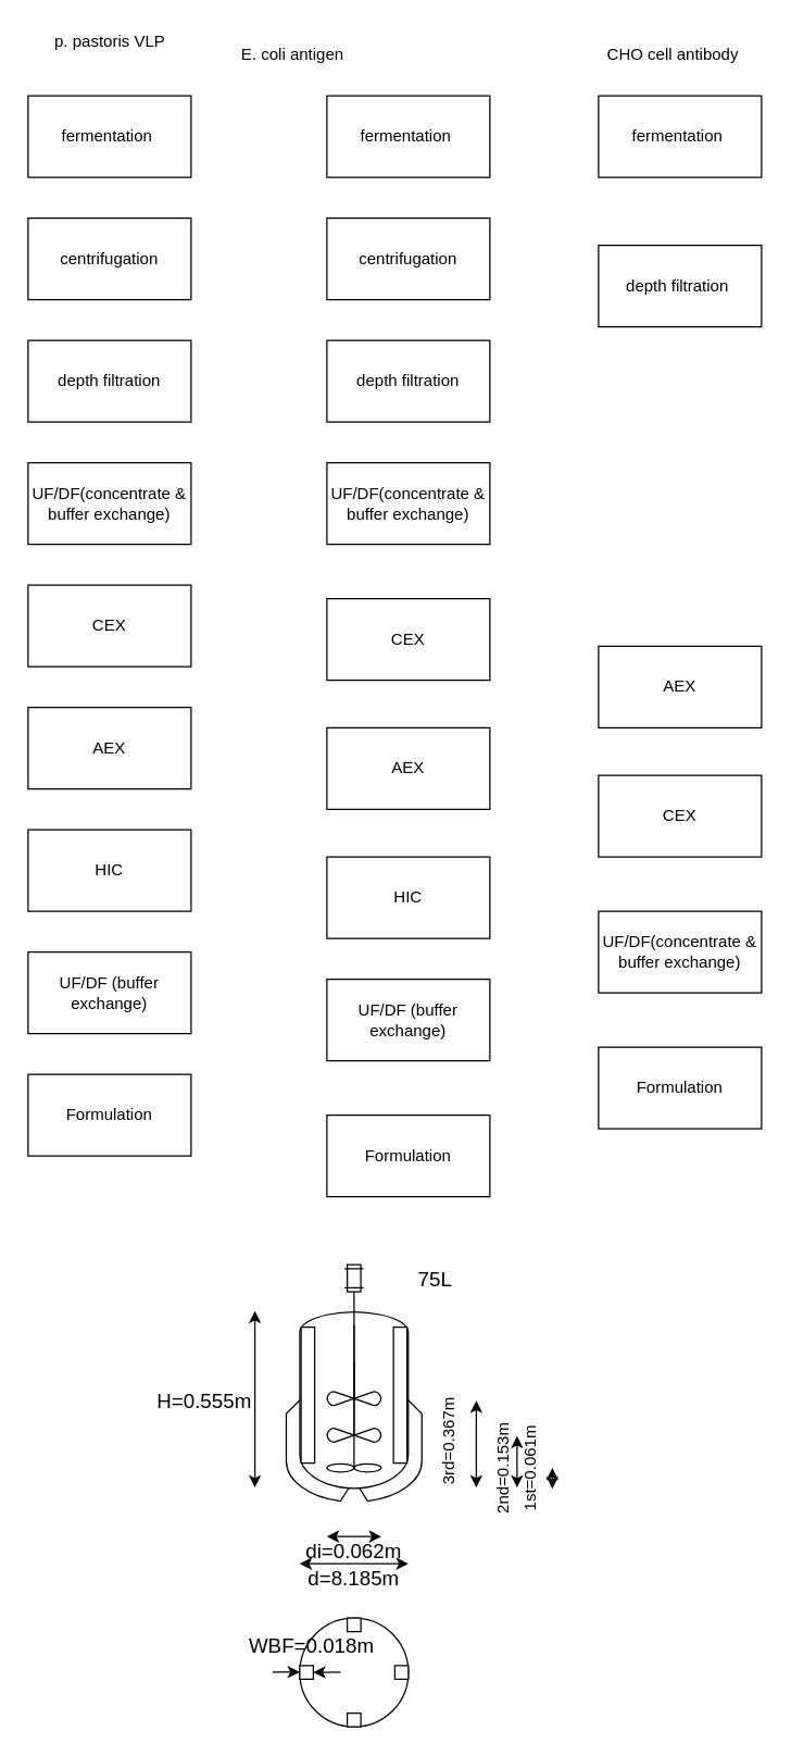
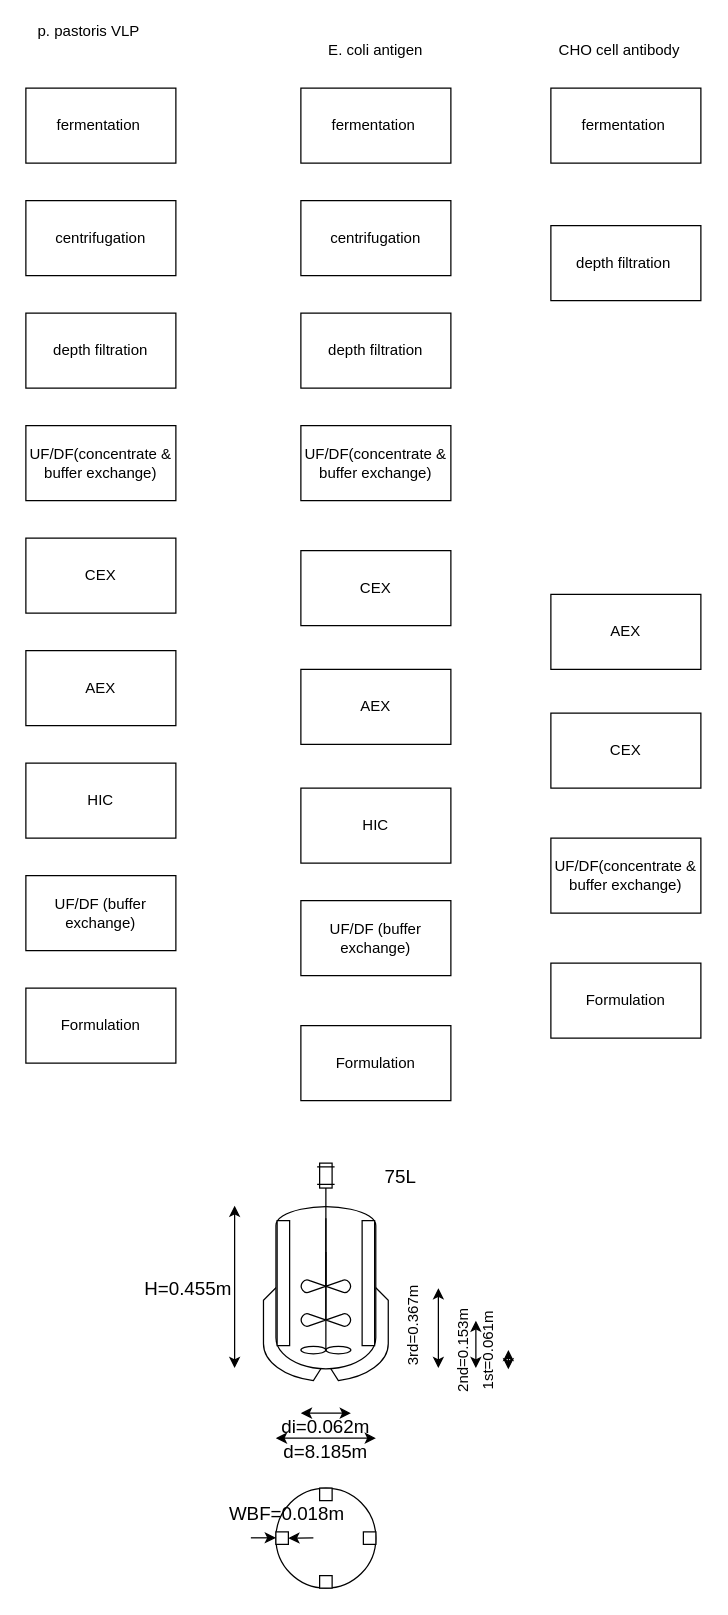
  <mxCell id="0" />
  <mxCell id="1" parent="0" />
  <mxCell id="2" value="fermentation&amp;nbsp;" style="rounded=0;whiteSpace=wrap;html=1;" vertex="1" parent="1"><mxGeometry x="20" y="70" width="120" height="60" as="geometry" /></mxCell>
  <mxCell id="3" value="centrifugation" style="rounded=0;whiteSpace=wrap;html=1;" vertex="1" parent="1"><mxGeometry x="20" y="160" width="120" height="60" as="geometry" /></mxCell>
  <mxCell id="4" value="depth filtration" style="rounded=0;whiteSpace=wrap;html=1;" vertex="1" parent="1"><mxGeometry x="20" y="250" width="120" height="60" as="geometry" /></mxCell>
- <mxCell id="5" value="p. pastoris VLP" style="text;html=1;align=center;verticalAlign=middle;resizable=0;points=[];autosize=1;" vertex="1" parent="1"><mxGeometry x="30" y="20" width="100" height="20" as="geometry" /></mxCell>
+ <mxCell id="5" value="p. pastoris VLP" style="text;html=1;align=center;verticalAlign=middle;resizable=0;points=[];autosize=1;" vertex="1" parent="1"><mxGeometry x="20" y="15" width="100" height="20" as="geometry" /></mxCell>
  <mxCell id="6" value="CEX" style="rounded=0;whiteSpace=wrap;html=1;" vertex="1" parent="1"><mxGeometry x="20" y="430" width="120" height="60" as="geometry" /></mxCell>
  <mxCell id="7" value="AEX" style="rounded=0;whiteSpace=wrap;html=1;" vertex="1" parent="1"><mxGeometry x="20" y="520" width="120" height="60" as="geometry" /></mxCell>
  <mxCell id="8" value="HIC" style="rounded=0;whiteSpace=wrap;html=1;" vertex="1" parent="1"><mxGeometry x="20" y="610" width="120" height="60" as="geometry" /></mxCell>
  <mxCell id="9" value="UF/DF (buffer exchange)" style="rounded=0;whiteSpace=wrap;html=1;" vertex="1" parent="1"><mxGeometry x="20" y="700" width="120" height="60" as="geometry" /></mxCell>
  <mxCell id="10" value="Formulation" style="rounded=0;whiteSpace=wrap;html=1;" vertex="1" parent="1"><mxGeometry x="20" y="790" width="120" height="60" as="geometry" /></mxCell>
  <mxCell id="11" value="UF/DF(concentrate &amp;amp; buffer exchange)" style="rounded=0;whiteSpace=wrap;html=1;" vertex="1" parent="1"><mxGeometry x="20" y="340" width="120" height="60" as="geometry" /></mxCell>
  <mxCell id="12" value="" style="group" vertex="1" connectable="0" parent="1"><mxGeometry x="210" y="930" width="100" height="174" as="geometry" /></mxCell>
  <mxCell id="13" value="" style="shape=mxgraph.pid.vessels.jacketed_mixing_vessel;html=1;pointerEvents=1;align=center;verticalLabelPosition=bottom;verticalAlign=top;dashed=0;" vertex="1" parent="12"><mxGeometry width="100" height="174" as="geometry" /></mxCell>
  <mxCell id="14" value="" style="shape=mxgraph.pid.agitators.agitator_(propeller);html=1;pointerEvents=1;align=center;verticalLabelPosition=bottom;verticalAlign=top;dashed=0;" vertex="1" parent="12"><mxGeometry x="30" y="71" width="40" height="60" as="geometry" /></mxCell>
  <mxCell id="15" value="" style="shape=mxgraph.pid.agitators.agitator_(propeller);html=1;pointerEvents=1;align=center;verticalLabelPosition=bottom;verticalAlign=top;dashed=0;" vertex="1" parent="12"><mxGeometry x="30" y="44" width="40" height="60" as="geometry" /></mxCell>
  <mxCell id="16" value="" style="rounded=0;whiteSpace=wrap;html=1;" vertex="1" parent="12"><mxGeometry x="11" y="46" width="10" height="100" as="geometry" /></mxCell>
  <mxCell id="17" value="" style="rounded=0;whiteSpace=wrap;html=1;" vertex="1" parent="12"><mxGeometry x="79" y="46" width="10" height="100" as="geometry" /></mxCell>
  <mxCell id="18" value="" style="endArrow=classic;startArrow=classic;html=1;" edge="1" parent="1"><mxGeometry width="50" height="50" relative="1" as="geometry"><mxPoint x="220" y="1150" as="sourcePoint" /><mxPoint x="300" y="1150" as="targetPoint" /></mxGeometry></mxCell>
  <mxCell id="19" value="" style="endArrow=classic;startArrow=classic;html=1;" edge="1" parent="1"><mxGeometry width="50" height="50" relative="1" as="geometry"><mxPoint x="240" y="1130" as="sourcePoint" /><mxPoint x="280" y="1130" as="targetPoint" /></mxGeometry></mxCell>
  <mxCell id="20" value="" style="endArrow=classic;startArrow=classic;html=1;" edge="1" parent="1"><mxGeometry width="50" height="50" relative="1" as="geometry"><mxPoint x="187" y="1094" as="sourcePoint" /><mxPoint x="187" y="964" as="targetPoint" /></mxGeometry></mxCell>
  <mxCell id="21" value="&lt;font style=&quot;font-size: 15px&quot;&gt;d=8.185m&lt;/font&gt;" style="text;html=1;strokeColor=none;fillColor=none;align=center;verticalAlign=middle;whiteSpace=wrap;rounded=0;" vertex="1" parent="1"><mxGeometry x="240" y="1150" width="40" height="20" as="geometry" /></mxCell>
  <mxCell id="22" value="&lt;font style=&quot;font-size: 15px&quot;&gt;di=0.062m&lt;/font&gt;" style="text;html=1;strokeColor=none;fillColor=none;align=center;verticalAlign=middle;whiteSpace=wrap;rounded=0;" vertex="1" parent="1"><mxGeometry x="240" y="1130" width="40" height="20" as="geometry" /></mxCell>
- <mxCell id="23" value="&lt;font style=&quot;font-size: 15px&quot;&gt;H=0.555m&lt;/font&gt;" style="text;html=1;strokeColor=none;fillColor=none;align=center;verticalAlign=middle;whiteSpace=wrap;rounded=0;" vertex="1" parent="1"><mxGeometry x="130" y="1020" width="40" height="20" as="geometry" /></mxCell>
+ <mxCell id="23" value="&lt;font style=&quot;font-size: 15px&quot;&gt;H=0.455m&lt;/font&gt;" style="text;html=1;strokeColor=none;fillColor=none;align=center;verticalAlign=middle;whiteSpace=wrap;rounded=0;" vertex="1" parent="1"><mxGeometry x="130" y="1020" width="40" height="20" as="geometry" /></mxCell>
  <mxCell id="24" value="" style="endArrow=classic;startArrow=classic;html=1;" edge="1" parent="1"><mxGeometry width="50" height="50" relative="1" as="geometry"><mxPoint x="350" y="1094" as="sourcePoint" /><mxPoint x="350" y="1030" as="targetPoint" /></mxGeometry></mxCell>
  <mxCell id="25" value="" style="endArrow=classic;startArrow=classic;html=1;" edge="1" parent="1"><mxGeometry width="50" height="50" relative="1" as="geometry"><mxPoint x="380" y="1094" as="sourcePoint" /><mxPoint x="380" y="1056" as="targetPoint" /></mxGeometry></mxCell>
  <mxCell id="26" value="" style="endArrow=classic;startArrow=classic;html=1;" edge="1" parent="1"><mxGeometry width="50" height="50" relative="1" as="geometry"><mxPoint x="406" y="1095" as="sourcePoint" /><mxPoint x="406" y="1079.5" as="targetPoint" /></mxGeometry></mxCell>
  <mxCell id="27" value="3rd=0.367m" style="text;html=1;strokeColor=none;fillColor=none;align=center;verticalAlign=middle;whiteSpace=wrap;rounded=0;rotation=-90;" vertex="1" parent="1"><mxGeometry x="310" y="1050" width="40" height="20" as="geometry" /></mxCell>
  <mxCell id="28" value="2nd=0.153m" style="text;html=1;strokeColor=none;fillColor=none;align=center;verticalAlign=middle;whiteSpace=wrap;rounded=0;rotation=-90;" vertex="1" parent="1"><mxGeometry x="350" y="1070" width="40" height="20" as="geometry" /></mxCell>
  <mxCell id="29" value="1st=0.061m" style="text;html=1;strokeColor=none;fillColor=none;align=center;verticalAlign=middle;whiteSpace=wrap;rounded=0;rotation=-90;" vertex="1" parent="1"><mxGeometry x="370" y="1070" width="40" height="20" as="geometry" /></mxCell>
  <mxCell id="30" value="&lt;font style=&quot;font-size: 15px&quot;&gt;75L&lt;/font&gt;" style="text;html=1;strokeColor=none;fillColor=none;align=center;verticalAlign=middle;whiteSpace=wrap;rounded=0;" vertex="1" parent="1"><mxGeometry x="300" y="930" width="40" height="20" as="geometry" /></mxCell>
  <mxCell id="31" value="" style="ellipse;whiteSpace=wrap;html=1;aspect=fixed;" vertex="1" parent="1"><mxGeometry x="220" y="1190" width="80" height="80" as="geometry" /></mxCell>
  <mxCell id="32" value="" style="whiteSpace=wrap;html=1;aspect=fixed;" vertex="1" parent="1"><mxGeometry x="220" y="1225" width="10" height="10" as="geometry" /></mxCell>
  <mxCell id="33" value="" style="whiteSpace=wrap;html=1;aspect=fixed;" vertex="1" parent="1"><mxGeometry x="290" y="1225" width="10" height="10" as="geometry" /></mxCell>
  <mxCell id="34" value="" style="whiteSpace=wrap;html=1;aspect=fixed;" vertex="1" parent="1"><mxGeometry x="255" y="1260" width="10" height="10" as="geometry" /></mxCell>
  <mxCell id="35" value="" style="whiteSpace=wrap;html=1;aspect=fixed;" vertex="1" parent="1"><mxGeometry x="255" y="1190" width="10" height="10" as="geometry" /></mxCell>
  <mxCell id="36" value="" style="endArrow=classic;html=1;" edge="1" parent="1"><mxGeometry width="50" height="50" relative="1" as="geometry"><mxPoint x="200" y="1229.76" as="sourcePoint" /><mxPoint x="220" y="1229.76" as="targetPoint" /></mxGeometry></mxCell>
  <mxCell id="37" value="" style="endArrow=classic;html=1;" edge="1" parent="1"><mxGeometry width="50" height="50" relative="1" as="geometry"><mxPoint x="250" y="1229.76" as="sourcePoint" /><mxPoint x="230" y="1230" as="targetPoint" /></mxGeometry></mxCell>
  <mxCell id="38" value="&lt;font style=&quot;font-size: 15px&quot;&gt;WBF=0.018m&lt;/font&gt;" style="text;html=1;strokeColor=none;fillColor=none;align=center;verticalAlign=middle;whiteSpace=wrap;rounded=0;" vertex="1" parent="1"><mxGeometry x="209" y="1200" width="40" height="20" as="geometry" /></mxCell>
  <mxCell id="39" value="fermentation&amp;nbsp;" style="rounded=0;whiteSpace=wrap;html=1;" vertex="1" parent="1"><mxGeometry x="240" y="70" width="120" height="60" as="geometry" /></mxCell>
  <mxCell id="40" value="centrifugation" style="rounded=0;whiteSpace=wrap;html=1;" vertex="1" parent="1"><mxGeometry x="240" y="160" width="120" height="60" as="geometry" /></mxCell>
  <mxCell id="41" value="depth filtration" style="rounded=0;whiteSpace=wrap;html=1;" vertex="1" parent="1"><mxGeometry x="240" y="250" width="120" height="60" as="geometry" /></mxCell>
- <mxCell id="42" value="E. coli antigen" style="text;html=1;strokeColor=none;fillColor=none;align=center;verticalAlign=middle;whiteSpace=wrap;rounded=0;" vertex="1" parent="1"><mxGeometry x="165" y="30" width="100" height="20" as="geometry" /></mxCell>
+ <mxCell id="42" value="E. coli antigen" style="text;html=1;strokeColor=none;fillColor=none;align=center;verticalAlign=middle;whiteSpace=wrap;rounded=0;" vertex="1" parent="1"><mxGeometry x="250" y="30" width="100" height="20" as="geometry" /></mxCell>
  <mxCell id="43" value="fermentation&amp;nbsp;" style="rounded=0;whiteSpace=wrap;html=1;" vertex="1" parent="1"><mxGeometry x="440" y="70" width="120" height="60" as="geometry" /></mxCell>
  <mxCell id="44" value="depth filtration&amp;nbsp;" style="rounded=0;whiteSpace=wrap;html=1;" vertex="1" parent="1"><mxGeometry x="440" y="180" width="120" height="60" as="geometry" /></mxCell>
  <mxCell id="45" value="AEX" style="rounded=0;whiteSpace=wrap;html=1;" vertex="1" parent="1"><mxGeometry x="440" y="475" width="120" height="60" as="geometry" /></mxCell>
  <mxCell id="46" value="CEX" style="rounded=0;whiteSpace=wrap;html=1;" vertex="1" parent="1"><mxGeometry x="440" y="570" width="120" height="60" as="geometry" /></mxCell>
  <mxCell id="47" value="UF/DF(concentrate &amp;amp; buffer exchange)" style="rounded=0;whiteSpace=wrap;html=1;" vertex="1" parent="1"><mxGeometry x="440" y="670" width="120" height="60" as="geometry" /></mxCell>
  <mxCell id="48" value="Formulation" style="rounded=0;whiteSpace=wrap;html=1;" vertex="1" parent="1"><mxGeometry x="440" y="770" width="120" height="60" as="geometry" /></mxCell>
  <mxCell id="49" value="CHO cell antibody" style="text;html=1;strokeColor=none;fillColor=none;align=center;verticalAlign=middle;whiteSpace=wrap;rounded=0;" vertex="1" parent="1"><mxGeometry x="430" y="30" width="130" height="20" as="geometry" /></mxCell>
  <mxCell id="50" value="CEX" style="rounded=0;whiteSpace=wrap;html=1;" vertex="1" parent="1"><mxGeometry x="240" y="440" width="120" height="60" as="geometry" /></mxCell>
  <mxCell id="51" value="AEX" style="rounded=0;whiteSpace=wrap;html=1;" vertex="1" parent="1"><mxGeometry x="240" y="535" width="120" height="60" as="geometry" /></mxCell>
  <mxCell id="52" value="HIC" style="rounded=0;whiteSpace=wrap;html=1;" vertex="1" parent="1"><mxGeometry x="240" y="630" width="120" height="60" as="geometry" /></mxCell>
  <mxCell id="53" value="UF/DF (buffer exchange)" style="rounded=0;whiteSpace=wrap;html=1;" vertex="1" parent="1"><mxGeometry x="240" y="720" width="120" height="60" as="geometry" /></mxCell>
  <mxCell id="54" value="Formulation" style="rounded=0;whiteSpace=wrap;html=1;" vertex="1" parent="1"><mxGeometry x="240" y="820" width="120" height="60" as="geometry" /></mxCell>
  <mxCell id="55" value="UF/DF(concentrate &amp;amp; buffer exchange)" style="rounded=0;whiteSpace=wrap;html=1;" vertex="1" parent="1"><mxGeometry x="240" y="340" width="120" height="60" as="geometry" /></mxCell>
